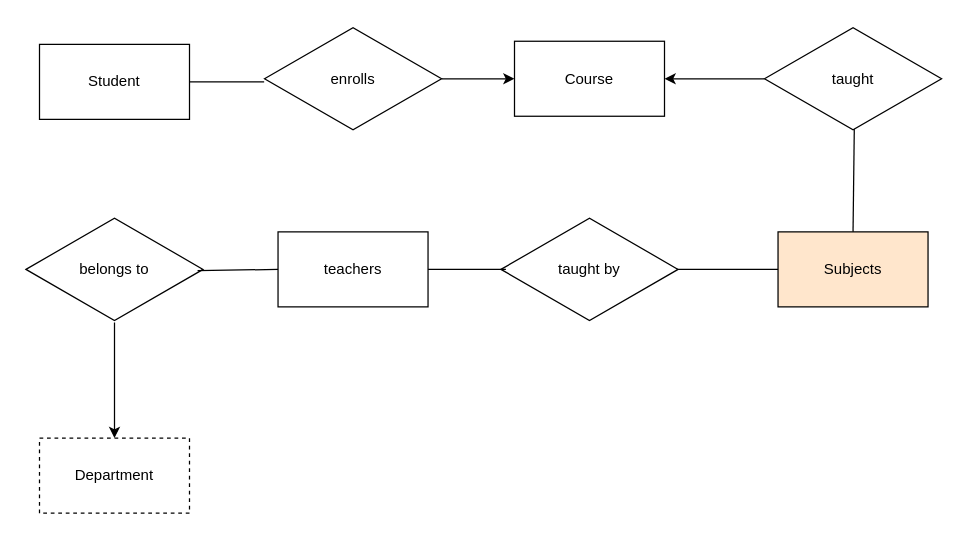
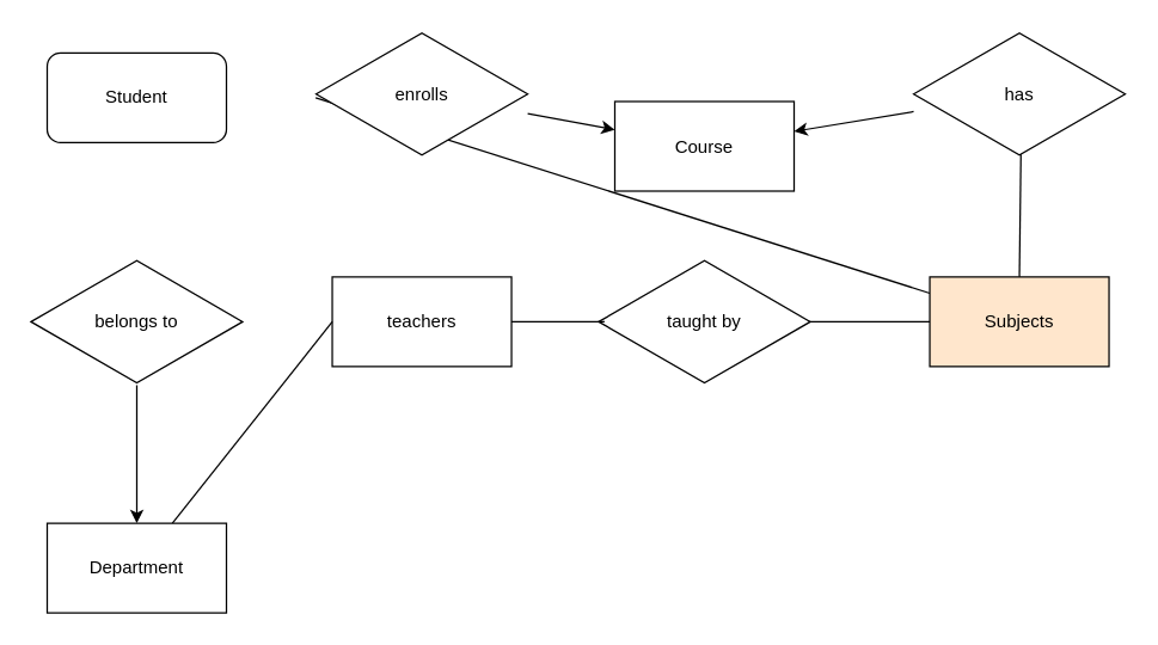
  <mxCell id="0" />
  <mxCell id="1" parent="0" />
- <mxCell id="2" value="Student" style="rounded=0;whiteSpace=wrap;html=1;" vertex="1" parent="1"><mxGeometry x="31" y="35" width="120" height="60" as="geometry" /></mxCell>
- <mxCell id="3" value="" style="endArrow=none;html=1;elbow=vertical;entryX=1;entryY=0.5;entryDx=0;entryDy=0;exitX=-0.002;exitY=0.529;exitDx=0;exitDy=0;exitPerimeter=0;" edge="1" parent="1" source="5" target="2"><mxGeometry width="50" height="50" relative="1" as="geometry"><mxPoint x="221" y="65" as="sourcePoint" /><mxPoint x="191" y="445" as="targetPoint" /></mxGeometry></mxCell>
+ <mxCell id="2" value="Student" style="whiteSpace=wrap;html=1;rounded=1;" vertex="1" parent="1"><mxGeometry x="31" y="35" width="120" height="60" as="geometry" /></mxCell>
+ <mxCell id="3" value="" style="endArrow=none;html=1;elbow=vertical;exitX=-0.002;exitY=0.529;exitDx=0;exitDy=0;exitPerimeter=0;" edge="1" parent="1" source="5" target="10"><mxGeometry width="50" height="50" relative="1" as="geometry"><mxPoint x="221" y="65" as="sourcePoint" /><mxPoint x="191" y="445" as="targetPoint" /></mxGeometry></mxCell>
  <mxCell id="4" value="" style="edgeStyle=none;html=1;" edge="1" parent="1" source="5" target="7"><mxGeometry relative="1" as="geometry" /></mxCell>
  <mxCell id="5" value="enrolls" style="html=1;whiteSpace=wrap;aspect=fixed;shape=isoRectangle;" vertex="1" parent="1"><mxGeometry x="211" y="20" width="141.67" height="85" as="geometry" /></mxCell>
  <mxCell id="6" value="" style="endArrow=none;html=1;elbow=vertical;entryX=0.5;entryY=0;entryDx=0;entryDy=0;exitX=0.507;exitY=0.973;exitDx=0;exitDy=0;exitPerimeter=0;" edge="1" parent="1" source="9" target="10"><mxGeometry width="50" height="50" relative="1" as="geometry"><mxPoint x="221" y="135" as="sourcePoint" /><mxPoint x="161" y="135" as="targetPoint" /></mxGeometry></mxCell>
- <mxCell id="7" value="Course" style="rounded=0;whiteSpace=wrap;html=1;" vertex="1" parent="1"><mxGeometry x="411" y="32.5" width="120" height="60" as="geometry" /></mxCell>
+ <mxCell id="7" value="Course" style="rounded=0;whiteSpace=wrap;html=1;" vertex="1" parent="1"><mxGeometry x="411" y="67.5" width="120" height="60" as="geometry" /></mxCell>
  <mxCell id="8" value="" style="edgeStyle=none;html=1;" edge="1" parent="1" source="9" target="7"><mxGeometry relative="1" as="geometry" /></mxCell>
- <mxCell id="9" value="taught" style="html=1;whiteSpace=wrap;aspect=fixed;shape=isoRectangle;" vertex="1" parent="1"><mxGeometry x="611" y="20" width="141.67" height="85" as="geometry" /></mxCell>
+ <mxCell id="9" value="has" style="html=1;whiteSpace=wrap;aspect=fixed;shape=isoRectangle;" vertex="1" parent="1"><mxGeometry x="611" y="20" width="141.67" height="85" as="geometry" /></mxCell>
  <mxCell id="10" value="Subjects" style="rounded=0;whiteSpace=wrap;html=1;fillColor=#ffe6cc;" vertex="1" parent="1"><mxGeometry x="621.83" y="185" width="120" height="60" as="geometry" /></mxCell>
  <mxCell id="11" value="taught by" style="html=1;whiteSpace=wrap;aspect=fixed;shape=isoRectangle;" vertex="1" parent="1"><mxGeometry x="400.17" y="172.5" width="141.67" height="85" as="geometry" /></mxCell>
  <mxCell id="12" value="" style="endArrow=none;html=1;elbow=vertical;entryX=0.028;entryY=0.5;entryDx=0;entryDy=0;entryPerimeter=0;exitX=1;exitY=0.5;exitDx=0;exitDy=0;" edge="1" parent="1" source="14" target="11"><mxGeometry width="50" height="50" relative="1" as="geometry"><mxPoint x="301" y="215" as="sourcePoint" /><mxPoint x="541" y="73" as="targetPoint" /></mxGeometry></mxCell>
  <mxCell id="13" value="" style="endArrow=none;html=1;elbow=vertical;entryX=0;entryY=0.5;entryDx=0;entryDy=0;exitX=0.994;exitY=0.5;exitDx=0;exitDy=0;exitPerimeter=0;" edge="1" parent="1" source="11" target="10"><mxGeometry width="50" height="50" relative="1" as="geometry"><mxPoint x="311" y="225" as="sourcePoint" /><mxPoint x="414" y="225" as="targetPoint" /></mxGeometry></mxCell>
  <mxCell id="14" value="teachers" style="rounded=0;whiteSpace=wrap;html=1;" vertex="1" parent="1"><mxGeometry x="221.83" y="185" width="120" height="60" as="geometry" /></mxCell>
  <mxCell id="15" value="" style="edgeStyle=none;html=1;" edge="1" parent="1" source="16" target="18"><mxGeometry relative="1" as="geometry" /></mxCell>
  <mxCell id="16" value="belongs to" style="html=1;whiteSpace=wrap;aspect=fixed;shape=isoRectangle;" vertex="1" parent="1"><mxGeometry x="20.16" y="172.5" width="141.67" height="85" as="geometry" /></mxCell>
- <mxCell id="17" value="" style="endArrow=none;html=1;elbow=vertical;entryX=0.969;entryY=0.512;entryDx=0;entryDy=0;exitX=0;exitY=0.5;exitDx=0;exitDy=0;entryPerimeter=0;" edge="1" parent="1" source="14" target="16"><mxGeometry width="50" height="50" relative="1" as="geometry"><mxPoint x="221" y="75" as="sourcePoint" /><mxPoint x="161" y="75" as="targetPoint" /></mxGeometry></mxCell>
- <mxCell id="18" value="Department" style="whiteSpace=wrap;html=1;dashed=1;" vertex="1" parent="1"><mxGeometry x="30.995" y="350" width="120" height="60" as="geometry" /></mxCell>
+ <mxCell id="17" value="" style="endArrow=none;html=1;elbow=vertical;exitX=0;exitY=0.5;exitDx=0;exitDy=0;" edge="1" parent="1" source="14" target="18"><mxGeometry width="50" height="50" relative="1" as="geometry"><mxPoint x="221" y="75" as="sourcePoint" /><mxPoint x="161" y="75" as="targetPoint" /></mxGeometry></mxCell>
+ <mxCell id="18" value="Department" style="whiteSpace=wrap;html=1;" vertex="1" parent="1"><mxGeometry x="30.995" y="350" width="120" height="60" as="geometry" /></mxCell>
